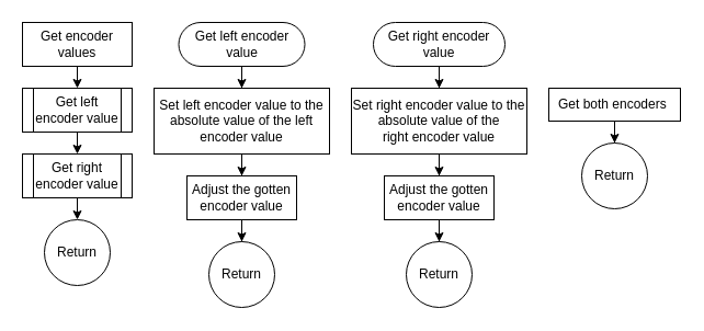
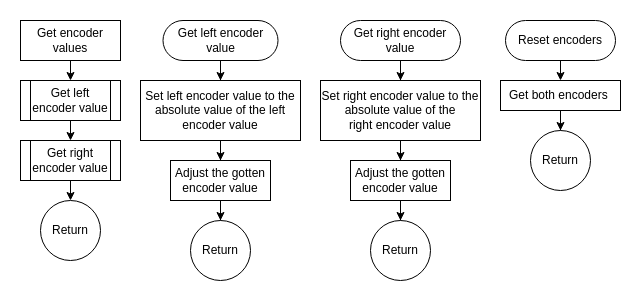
  <mxCell id="0" />
  <mxCell id="1" parent="0" />
  <mxCell id="2" style="edgeStyle=orthogonalEdgeStyle;rounded=0;orthogonalLoop=1;jettySize=auto;html=1;exitX=0.5;exitY=1;exitDx=0;exitDy=0;entryX=0.5;entryY=0;entryDx=0;entryDy=0;" parent="1" source="3" target="5" edge="1"><mxGeometry relative="1" as="geometry" /></mxCell>
  <mxCell id="3" value="Get encoder values" style="whiteSpace=wrap;html=1;arcSize=50;rounded=0;" parent="1" vertex="1"><mxGeometry x="20" y="20" width="100" height="40" as="geometry" /></mxCell>
  <mxCell id="4" style="edgeStyle=orthogonalEdgeStyle;rounded=0;orthogonalLoop=1;jettySize=auto;html=1;exitX=0.5;exitY=1;exitDx=0;exitDy=0;entryX=0.5;entryY=0;entryDx=0;entryDy=0;" parent="1" source="5" target="7" edge="1"><mxGeometry relative="1" as="geometry" /></mxCell>
  <mxCell id="5" value="Get left encoder value" style="shape=process;whiteSpace=wrap;html=1;backgroundOutline=1;" parent="1" vertex="1"><mxGeometry x="20" y="80" width="100" height="40" as="geometry" /></mxCell>
  <mxCell id="6" style="edgeStyle=orthogonalEdgeStyle;rounded=0;orthogonalLoop=1;jettySize=auto;html=1;exitX=0.5;exitY=1;exitDx=0;exitDy=0;entryX=0.5;entryY=0;entryDx=0;entryDy=0;" parent="1" source="7" target="27" edge="1"><mxGeometry relative="1" as="geometry" /></mxCell>
  <mxCell id="7" value="Get right encoder value" style="shape=process;whiteSpace=wrap;html=1;backgroundOutline=1;" parent="1" vertex="1"><mxGeometry x="20" y="140" width="100" height="40" as="geometry" /></mxCell>
  <mxCell id="8" value="" style="edgeStyle=orthogonalEdgeStyle;rounded=0;orthogonalLoop=1;jettySize=auto;html=1;" parent="1" source="9" target="11" edge="1"><mxGeometry relative="1" as="geometry" /></mxCell>
  <mxCell id="9" value="Get left encoder value" style="rounded=1;whiteSpace=wrap;html=1;arcSize=50;" parent="1" vertex="1"><mxGeometry x="162.5" y="20" width="115" height="40" as="geometry" /></mxCell>
  <mxCell id="10" value="" style="edgeStyle=orthogonalEdgeStyle;rounded=0;orthogonalLoop=1;jettySize=auto;html=1;" parent="1" source="11" target="13" edge="1"><mxGeometry relative="1" as="geometry" /></mxCell>
  <mxCell id="11" value="Set left encoder value to the absolute value of the left encoder value" style="whiteSpace=wrap;html=1;" parent="1" vertex="1"><mxGeometry x="140" y="80" width="160" height="60" as="geometry" /></mxCell>
  <mxCell id="12" value="" style="edgeStyle=orthogonalEdgeStyle;rounded=0;orthogonalLoop=1;jettySize=auto;html=1;" parent="1" source="13" target="14" edge="1"><mxGeometry relative="1" as="geometry" /></mxCell>
  <mxCell id="13" value="Adjust the gotten encoder value" style="whiteSpace=wrap;html=1;" parent="1" vertex="1"><mxGeometry x="170" y="160" width="100" height="40" as="geometry" /></mxCell>
  <mxCell id="14" value="Return" style="ellipse;whiteSpace=wrap;html=1;" parent="1" vertex="1"><mxGeometry x="190" y="220" width="60" height="60" as="geometry" /></mxCell>
  <mxCell id="15" value="" style="edgeStyle=orthogonalEdgeStyle;rounded=0;orthogonalLoop=1;jettySize=auto;html=1;" parent="1" source="16" target="18" edge="1"><mxGeometry relative="1" as="geometry" /></mxCell>
  <mxCell id="16" value="Get right encoder value" style="rounded=1;whiteSpace=wrap;html=1;arcSize=50;" parent="1" vertex="1"><mxGeometry x="340" y="20" width="120" height="40" as="geometry" /></mxCell>
  <mxCell id="17" value="" style="edgeStyle=orthogonalEdgeStyle;rounded=0;orthogonalLoop=1;jettySize=auto;html=1;" parent="1" source="18" target="20" edge="1"><mxGeometry relative="1" as="geometry" /></mxCell>
  <mxCell id="18" value="Set right encoder value to the absolute value of the right&amp;nbsp;encoder value" style="whiteSpace=wrap;html=1;" parent="1" vertex="1"><mxGeometry x="320" y="80" width="160" height="60" as="geometry" /></mxCell>
  <mxCell id="19" value="" style="edgeStyle=orthogonalEdgeStyle;rounded=0;orthogonalLoop=1;jettySize=auto;html=1;" parent="1" source="20" target="21" edge="1"><mxGeometry relative="1" as="geometry" /></mxCell>
  <mxCell id="20" value="Adjust the gotten encoder value" style="whiteSpace=wrap;html=1;" parent="1" vertex="1"><mxGeometry x="350" y="160" width="100" height="40" as="geometry" /></mxCell>
  <mxCell id="21" value="Return" style="ellipse;whiteSpace=wrap;html=1;" parent="1" vertex="1"><mxGeometry x="370" y="220" width="60" height="60" as="geometry" /></mxCell>
+ <mxCell id="22" style="edgeStyle=orthogonalEdgeStyle;rounded=0;orthogonalLoop=1;jettySize=auto;html=1;exitX=0.5;exitY=1;exitDx=0;exitDy=0;entryX=0.5;entryY=0;entryDx=0;entryDy=0;" parent="1" source="23" target="25" edge="1"><mxGeometry relative="1" as="geometry" /></mxCell>
+ <mxCell id="23" value="Reset encoders" style="rounded=1;whiteSpace=wrap;html=1;arcSize=50;" parent="1" vertex="1"><mxGeometry x="505" y="20" width="110" height="40" as="geometry" /></mxCell>
  <mxCell id="24" value="" style="edgeStyle=orthogonalEdgeStyle;rounded=0;orthogonalLoop=1;jettySize=auto;html=1;entryX=0.5;entryY=0;entryDx=0;entryDy=0;" parent="1" source="25" target="26" edge="1"><mxGeometry relative="1" as="geometry"><mxPoint x="560" y="165" as="targetPoint" /></mxGeometry></mxCell>
  <mxCell id="25" value="Get both encoders&amp;nbsp;" style="rounded=0;whiteSpace=wrap;html=1;" parent="1" vertex="1"><mxGeometry x="500" y="80" width="120" height="30" as="geometry" /></mxCell>
  <mxCell id="26" value="Return" style="ellipse;whiteSpace=wrap;html=1;" parent="1" vertex="1"><mxGeometry x="530" y="130" width="60" height="60" as="geometry" /></mxCell>
  <mxCell id="27" value="Return" style="ellipse;whiteSpace=wrap;html=1;" parent="1" vertex="1"><mxGeometry x="40" y="200" width="60" height="60" as="geometry" /></mxCell>
